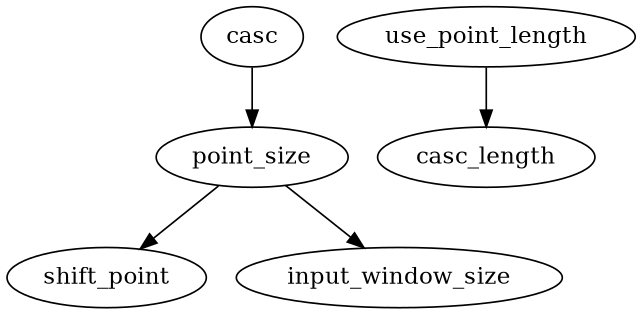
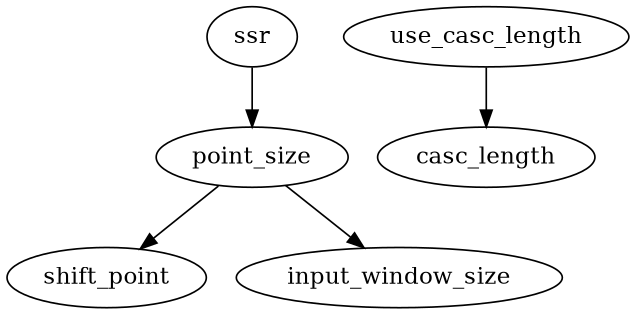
  digraph {
    n1 [label=shift_point]
    point_size
    input_window_size
-   use_casc_length [label=use_point_length]
+   use_casc_length
    casc_length
-   ssr [label=casc]
+   ssr
    point_size -> n1
    point_size -> input_window_size
    use_casc_length -> casc_length
    ssr -> point_size
  }
